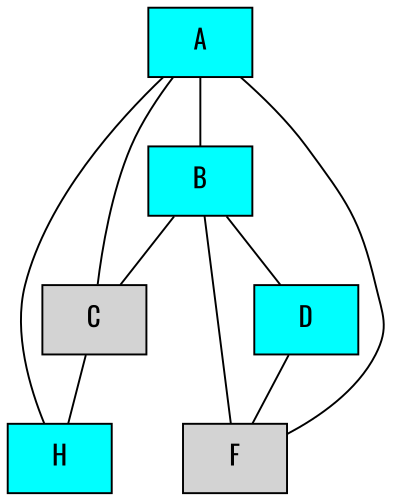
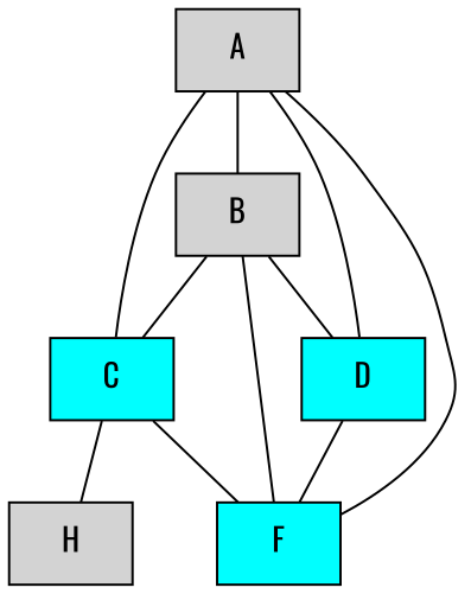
  graph {
    fontname=Oswald
    node [fillcolor=cyan fontname=Oswald shape=box style=filled]
    edge [fontname=Oswald]
-   A
-   B
-   H
-   C [fillcolor=""]
+   A [fillcolor=lightgrey]
+   B [fillcolor=lightgrey]
+   H [fillcolor=lightgrey]
+   C
    D
-   F [fillcolor=""]
+   F
    A -- B
-   A -- H
+   A -- D
    A -- C
    B -- C
    B -- D
    B -- F
    C -- H
+   C -- F
    D -- F
    F -- A
  }
